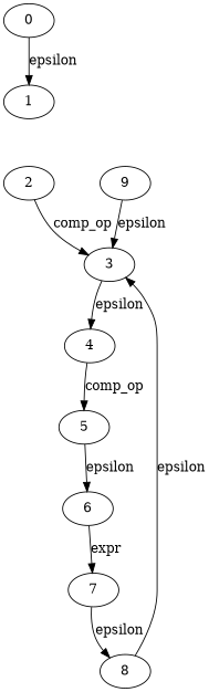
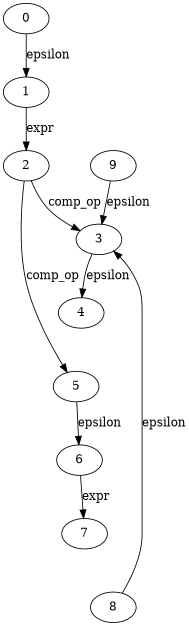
  digraph {
    0
    1
    2
    3
    4
    5
    9
    6
    7
    8
    0 -> 1 [label=epsilon]
+   1 -> 2 [label=expr]
    2 -> 3 [label=comp_op]
    3 -> 4 [label=epsilon]
-   4 -> 5 [label=comp_op]
+   2 -> 5 [label=comp_op]
    5 -> 6 [label=epsilon]
    9 -> 3 [label=epsilon]
    6 -> 7 [label=expr]
-   7 -> 8 [label=epsilon]
    8 -> 3 [label=epsilon]
  }
